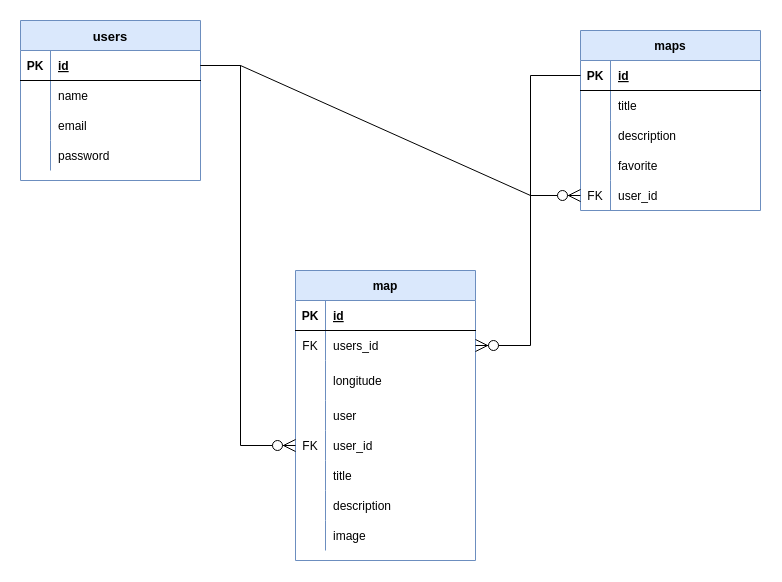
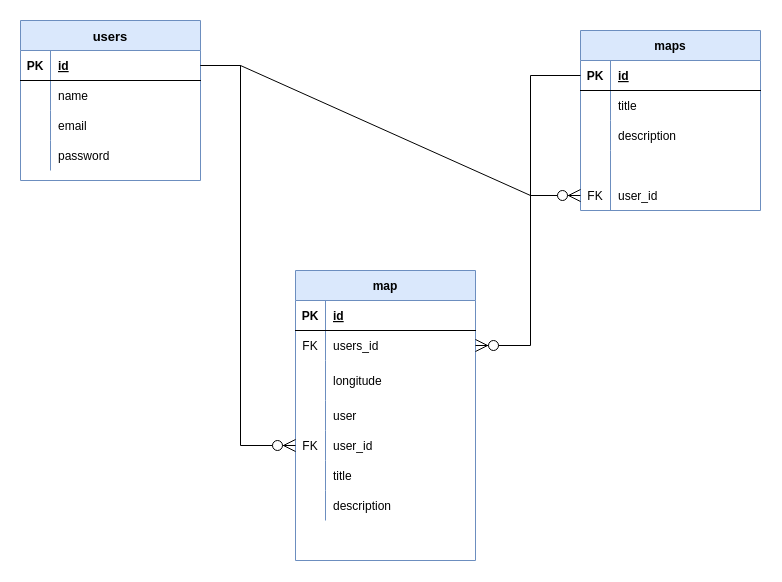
  <mxCell id="0" />
  <mxCell id="1" parent="0" />
  <mxCell id="2" value="users" style="shape=table;startSize=30;container=1;collapsible=1;childLayout=tableLayout;fixedRows=1;rowLines=0;fontStyle=1;align=center;resizeLast=1;fillColor=#dae8fc;strokeColor=#6c8ebf;fontSize=13;" parent="1" vertex="1"><mxGeometry x="20" y="20" width="180" height="160" as="geometry" /></mxCell>
  <mxCell id="3" value="" style="shape=partialRectangle;collapsible=0;dropTarget=0;pointerEvents=0;fillColor=none;top=0;left=0;bottom=1;right=0;points=[[0,0.5],[1,0.5]];portConstraint=eastwest;" parent="2" vertex="1"><mxGeometry y="30" width="180" height="30" as="geometry" /></mxCell>
  <mxCell id="4" value="PK" style="shape=partialRectangle;connectable=0;fillColor=none;top=0;left=0;bottom=0;right=0;fontStyle=1;overflow=hidden;" parent="3" vertex="1"><mxGeometry width="30" height="30" as="geometry"><mxRectangle width="30" height="30" as="alternateBounds" /></mxGeometry></mxCell>
  <mxCell id="5" value="id" style="shape=partialRectangle;connectable=0;fillColor=none;top=0;left=0;bottom=0;right=0;align=left;spacingLeft=6;fontStyle=5;overflow=hidden;" parent="3" vertex="1"><mxGeometry x="30" width="150" height="30" as="geometry"><mxRectangle width="150" height="30" as="alternateBounds" /></mxGeometry></mxCell>
  <mxCell id="6" value="" style="shape=partialRectangle;collapsible=0;dropTarget=0;pointerEvents=0;fillColor=none;top=0;left=0;bottom=0;right=0;points=[[0,0.5],[1,0.5]];portConstraint=eastwest;" parent="2" vertex="1"><mxGeometry y="60" width="180" height="30" as="geometry" /></mxCell>
  <mxCell id="7" value="" style="shape=partialRectangle;connectable=0;fillColor=none;top=0;left=0;bottom=0;right=0;editable=1;overflow=hidden;" parent="6" vertex="1"><mxGeometry width="30" height="30" as="geometry"><mxRectangle width="30" height="30" as="alternateBounds" /></mxGeometry></mxCell>
  <mxCell id="8" value="name" style="shape=partialRectangle;connectable=0;fillColor=none;top=0;left=0;bottom=0;right=0;align=left;spacingLeft=6;overflow=hidden;" parent="6" vertex="1"><mxGeometry x="30" width="150" height="30" as="geometry"><mxRectangle width="150" height="30" as="alternateBounds" /></mxGeometry></mxCell>
  <mxCell id="9" value="" style="shape=partialRectangle;collapsible=0;dropTarget=0;pointerEvents=0;fillColor=none;top=0;left=0;bottom=0;right=0;points=[[0,0.5],[1,0.5]];portConstraint=eastwest;" parent="2" vertex="1"><mxGeometry y="90" width="180" height="30" as="geometry" /></mxCell>
  <mxCell id="10" value="" style="shape=partialRectangle;connectable=0;fillColor=none;top=0;left=0;bottom=0;right=0;editable=1;overflow=hidden;" parent="9" vertex="1"><mxGeometry width="30" height="30" as="geometry"><mxRectangle width="30" height="30" as="alternateBounds" /></mxGeometry></mxCell>
  <mxCell id="11" value="email" style="shape=partialRectangle;connectable=0;fillColor=none;top=0;left=0;bottom=0;right=0;align=left;spacingLeft=6;overflow=hidden;" parent="9" vertex="1"><mxGeometry x="30" width="150" height="30" as="geometry"><mxRectangle width="150" height="30" as="alternateBounds" /></mxGeometry></mxCell>
  <mxCell id="12" value="" style="shape=partialRectangle;collapsible=0;dropTarget=0;pointerEvents=0;fillColor=none;top=0;left=0;bottom=0;right=0;points=[[0,0.5],[1,0.5]];portConstraint=eastwest;" parent="2" vertex="1"><mxGeometry y="120" width="180" height="30" as="geometry" /></mxCell>
  <mxCell id="13" value="" style="shape=partialRectangle;connectable=0;fillColor=none;top=0;left=0;bottom=0;right=0;editable=1;overflow=hidden;" parent="12" vertex="1"><mxGeometry width="30" height="30" as="geometry"><mxRectangle width="30" height="30" as="alternateBounds" /></mxGeometry></mxCell>
  <mxCell id="14" value="password" style="shape=partialRectangle;connectable=0;fillColor=none;top=0;left=0;bottom=0;right=0;align=left;spacingLeft=6;overflow=hidden;" parent="12" vertex="1"><mxGeometry x="30" width="150" height="30" as="geometry"><mxRectangle width="150" height="30" as="alternateBounds" /></mxGeometry></mxCell>
  <mxCell id="15" value="maps" style="shape=table;startSize=30;container=1;collapsible=1;childLayout=tableLayout;fixedRows=1;rowLines=0;fontStyle=1;align=center;resizeLast=1;fillColor=#dae8fc;strokeColor=#6c8ebf;" parent="1" vertex="1"><mxGeometry x="580" y="30" width="180" height="180" as="geometry" /></mxCell>
  <mxCell id="16" value="" style="shape=partialRectangle;collapsible=0;dropTarget=0;pointerEvents=0;fillColor=none;top=0;left=0;bottom=1;right=0;points=[[0,0.5],[1,0.5]];portConstraint=eastwest;" parent="15" vertex="1"><mxGeometry y="30" width="180" height="30" as="geometry" /></mxCell>
  <mxCell id="17" value="PK" style="shape=partialRectangle;connectable=0;fillColor=none;top=0;left=0;bottom=0;right=0;fontStyle=1;overflow=hidden;" parent="16" vertex="1"><mxGeometry width="30" height="30" as="geometry"><mxRectangle width="30" height="30" as="alternateBounds" /></mxGeometry></mxCell>
  <mxCell id="18" value="id" style="shape=partialRectangle;connectable=0;fillColor=none;top=0;left=0;bottom=0;right=0;align=left;spacingLeft=6;fontStyle=5;overflow=hidden;" parent="16" vertex="1"><mxGeometry x="30" width="150" height="30" as="geometry"><mxRectangle width="150" height="30" as="alternateBounds" /></mxGeometry></mxCell>
  <mxCell id="19" value="" style="shape=partialRectangle;collapsible=0;dropTarget=0;pointerEvents=0;fillColor=none;top=0;left=0;bottom=0;right=0;points=[[0,0.5],[1,0.5]];portConstraint=eastwest;" parent="15" vertex="1"><mxGeometry y="60" width="180" height="30" as="geometry" /></mxCell>
  <mxCell id="20" value="" style="shape=partialRectangle;connectable=0;fillColor=none;top=0;left=0;bottom=0;right=0;editable=1;overflow=hidden;" parent="19" vertex="1"><mxGeometry width="30" height="30" as="geometry"><mxRectangle width="30" height="30" as="alternateBounds" /></mxGeometry></mxCell>
  <mxCell id="21" value="title" style="shape=partialRectangle;connectable=0;fillColor=none;top=0;left=0;bottom=0;right=0;align=left;spacingLeft=6;overflow=hidden;" parent="19" vertex="1"><mxGeometry x="30" width="150" height="30" as="geometry"><mxRectangle width="150" height="30" as="alternateBounds" /></mxGeometry></mxCell>
  <mxCell id="22" value="" style="shape=partialRectangle;collapsible=0;dropTarget=0;pointerEvents=0;fillColor=none;top=0;left=0;bottom=0;right=0;points=[[0,0.5],[1,0.5]];portConstraint=eastwest;" parent="15" vertex="1"><mxGeometry y="90" width="180" height="30" as="geometry" /></mxCell>
  <mxCell id="23" value="" style="shape=partialRectangle;connectable=0;fillColor=none;top=0;left=0;bottom=0;right=0;editable=1;overflow=hidden;" parent="22" vertex="1"><mxGeometry width="30" height="30" as="geometry"><mxRectangle width="30" height="30" as="alternateBounds" /></mxGeometry></mxCell>
  <mxCell id="24" value="description" style="shape=partialRectangle;connectable=0;fillColor=none;top=0;left=0;bottom=0;right=0;align=left;spacingLeft=6;overflow=hidden;" parent="22" vertex="1"><mxGeometry x="30" width="150" height="30" as="geometry"><mxRectangle width="150" height="30" as="alternateBounds" /></mxGeometry></mxCell>
  <mxCell id="25" value="" style="shape=partialRectangle;collapsible=0;dropTarget=0;pointerEvents=0;fillColor=none;top=0;left=0;bottom=0;right=0;points=[[0,0.5],[1,0.5]];portConstraint=eastwest;" parent="15" vertex="1"><mxGeometry y="120" width="180" height="30" as="geometry" /></mxCell>
  <mxCell id="26" value="" style="shape=partialRectangle;connectable=0;fillColor=none;top=0;left=0;bottom=0;right=0;editable=1;overflow=hidden;" parent="25" vertex="1"><mxGeometry width="30" height="30" as="geometry"><mxRectangle width="30" height="30" as="alternateBounds" /></mxGeometry></mxCell>
- <mxCell id="27" value="favorite" style="shape=partialRectangle;connectable=0;fillColor=none;top=0;left=0;bottom=0;right=0;align=left;spacingLeft=6;overflow=hidden;" parent="25" vertex="1"><mxGeometry x="30" width="150" height="30" as="geometry"><mxRectangle width="150" height="30" as="alternateBounds" /></mxGeometry></mxCell>
  <mxCell id="28" value="" style="shape=partialRectangle;collapsible=0;dropTarget=0;pointerEvents=0;fillColor=none;top=0;left=0;bottom=0;right=0;points=[[0,0.5],[1,0.5]];portConstraint=eastwest;" parent="15" vertex="1"><mxGeometry y="150" width="180" height="30" as="geometry" /></mxCell>
  <mxCell id="29" value="FK" style="shape=partialRectangle;connectable=0;fillColor=none;top=0;left=0;bottom=0;right=0;editable=1;overflow=hidden;" parent="28" vertex="1"><mxGeometry width="30" height="30" as="geometry"><mxRectangle width="30" height="30" as="alternateBounds" /></mxGeometry></mxCell>
  <mxCell id="30" value="user_id" style="shape=partialRectangle;connectable=0;fillColor=none;top=0;left=0;bottom=0;right=0;align=left;spacingLeft=6;overflow=hidden;" parent="28" vertex="1"><mxGeometry x="30" width="150" height="30" as="geometry"><mxRectangle width="150" height="30" as="alternateBounds" /></mxGeometry></mxCell>
  <mxCell id="31" value="map" style="shape=table;startSize=30;container=1;collapsible=1;childLayout=tableLayout;fixedRows=1;rowLines=0;fontStyle=1;align=center;resizeLast=1;fillColor=#dae8fc;strokeColor=#6c8ebf;" parent="1" vertex="1"><mxGeometry x="295" y="270" width="180" height="290" as="geometry" /></mxCell>
  <mxCell id="32" value="" style="shape=partialRectangle;collapsible=0;dropTarget=0;pointerEvents=0;fillColor=none;top=0;left=0;bottom=1;right=0;points=[[0,0.5],[1,0.5]];portConstraint=eastwest;" parent="31" vertex="1"><mxGeometry y="30" width="180" height="30" as="geometry" /></mxCell>
  <mxCell id="33" value="PK" style="shape=partialRectangle;connectable=0;fillColor=none;top=0;left=0;bottom=0;right=0;fontStyle=1;overflow=hidden;" parent="32" vertex="1"><mxGeometry width="30" height="30" as="geometry"><mxRectangle width="30" height="30" as="alternateBounds" /></mxGeometry></mxCell>
  <mxCell id="34" value="id" style="shape=partialRectangle;connectable=0;fillColor=none;top=0;left=0;bottom=0;right=0;align=left;spacingLeft=6;fontStyle=5;overflow=hidden;" parent="32" vertex="1"><mxGeometry x="30" width="150" height="30" as="geometry"><mxRectangle width="150" height="30" as="alternateBounds" /></mxGeometry></mxCell>
  <mxCell id="35" value="" style="shape=partialRectangle;collapsible=0;dropTarget=0;pointerEvents=0;fillColor=none;top=0;left=0;bottom=0;right=0;points=[[0,0.5],[1,0.5]];portConstraint=eastwest;" parent="31" vertex="1"><mxGeometry y="60" width="180" height="30" as="geometry" /></mxCell>
  <mxCell id="36" value="FK" style="shape=partialRectangle;connectable=0;fillColor=none;top=0;left=0;bottom=0;right=0;editable=1;overflow=hidden;" parent="35" vertex="1"><mxGeometry width="30" height="30" as="geometry"><mxRectangle width="30" height="30" as="alternateBounds" /></mxGeometry></mxCell>
  <mxCell id="37" value="users_id" style="shape=partialRectangle;connectable=0;fillColor=none;top=0;left=0;bottom=0;right=0;align=left;spacingLeft=6;overflow=hidden;" parent="35" vertex="1"><mxGeometry x="30" width="150" height="30" as="geometry"><mxRectangle width="150" height="30" as="alternateBounds" /></mxGeometry></mxCell>
  <mxCell id="38" value="" style="shape=partialRectangle;collapsible=0;dropTarget=0;pointerEvents=0;fillColor=none;top=0;left=0;bottom=0;right=0;points=[[0,0.5],[1,0.5]];portConstraint=eastwest;" parent="31" vertex="1"><mxGeometry y="90" width="180" height="40" as="geometry" /></mxCell>
  <mxCell id="39" value="" style="shape=partialRectangle;connectable=0;fillColor=none;top=0;left=0;bottom=0;right=0;editable=1;overflow=hidden;" parent="38" vertex="1"><mxGeometry width="30" height="40" as="geometry"><mxRectangle width="30" height="40" as="alternateBounds" /></mxGeometry></mxCell>
  <mxCell id="40" value="longitude" style="shape=partialRectangle;connectable=0;fillColor=none;top=0;left=0;bottom=0;right=0;align=left;spacingLeft=6;overflow=hidden;" parent="38" vertex="1"><mxGeometry x="30" width="150" height="40" as="geometry"><mxRectangle width="150" height="40" as="alternateBounds" /></mxGeometry></mxCell>
  <mxCell id="41" value="" style="shape=partialRectangle;collapsible=0;dropTarget=0;pointerEvents=0;fillColor=none;top=0;left=0;bottom=0;right=0;points=[[0,0.5],[1,0.5]];portConstraint=eastwest;" parent="31" vertex="1"><mxGeometry y="130" width="180" height="30" as="geometry" /></mxCell>
  <mxCell id="42" value="" style="shape=partialRectangle;connectable=0;fillColor=none;top=0;left=0;bottom=0;right=0;editable=1;overflow=hidden;" parent="41" vertex="1"><mxGeometry width="30" height="30" as="geometry"><mxRectangle width="30" height="30" as="alternateBounds" /></mxGeometry></mxCell>
  <mxCell id="43" value="user" style="shape=partialRectangle;connectable=0;fillColor=none;top=0;left=0;bottom=0;right=0;align=left;spacingLeft=6;overflow=hidden;" parent="41" vertex="1"><mxGeometry x="30" width="150" height="30" as="geometry"><mxRectangle width="150" height="30" as="alternateBounds" /></mxGeometry></mxCell>
  <mxCell id="44" value="" style="shape=partialRectangle;collapsible=0;dropTarget=0;pointerEvents=0;fillColor=none;top=0;left=0;bottom=0;right=0;points=[[0,0.5],[1,0.5]];portConstraint=eastwest;" parent="31" vertex="1"><mxGeometry y="160" width="180" height="30" as="geometry" /></mxCell>
  <mxCell id="45" value="FK" style="shape=partialRectangle;connectable=0;fillColor=none;top=0;left=0;bottom=0;right=0;editable=1;overflow=hidden;" parent="44" vertex="1"><mxGeometry width="30" height="30" as="geometry"><mxRectangle width="30" height="30" as="alternateBounds" /></mxGeometry></mxCell>
  <mxCell id="46" value="user_id" style="shape=partialRectangle;connectable=0;fillColor=none;top=0;left=0;bottom=0;right=0;align=left;spacingLeft=6;overflow=hidden;" parent="44" vertex="1"><mxGeometry x="30" width="150" height="30" as="geometry"><mxRectangle width="150" height="30" as="alternateBounds" /></mxGeometry></mxCell>
  <mxCell id="47" value="" style="shape=partialRectangle;collapsible=0;dropTarget=0;pointerEvents=0;fillColor=none;top=0;left=0;bottom=0;right=0;points=[[0,0.5],[1,0.5]];portConstraint=eastwest;" vertex="1" parent="31"><mxGeometry y="190" width="180" height="30" as="geometry" /></mxCell>
  <mxCell id="48" value="" style="shape=partialRectangle;connectable=0;fillColor=none;top=0;left=0;bottom=0;right=0;editable=1;overflow=hidden;" vertex="1" parent="47"><mxGeometry width="30" height="30" as="geometry"><mxRectangle width="30" height="30" as="alternateBounds" /></mxGeometry></mxCell>
  <mxCell id="49" value="title" style="shape=partialRectangle;connectable=0;fillColor=none;top=0;left=0;bottom=0;right=0;align=left;spacingLeft=6;overflow=hidden;" vertex="1" parent="47"><mxGeometry x="30" width="150" height="30" as="geometry"><mxRectangle width="150" height="30" as="alternateBounds" /></mxGeometry></mxCell>
  <mxCell id="50" value="" style="shape=partialRectangle;collapsible=0;dropTarget=0;pointerEvents=0;fillColor=none;top=0;left=0;bottom=0;right=0;points=[[0,0.5],[1,0.5]];portConstraint=eastwest;" vertex="1" parent="31"><mxGeometry y="220" width="180" height="30" as="geometry" /></mxCell>
  <mxCell id="51" value="" style="shape=partialRectangle;connectable=0;fillColor=none;top=0;left=0;bottom=0;right=0;editable=1;overflow=hidden;" vertex="1" parent="50"><mxGeometry width="30" height="30" as="geometry"><mxRectangle width="30" height="30" as="alternateBounds" /></mxGeometry></mxCell>
  <mxCell id="52" value="description" style="shape=partialRectangle;connectable=0;fillColor=none;top=0;left=0;bottom=0;right=0;align=left;spacingLeft=6;overflow=hidden;" vertex="1" parent="50"><mxGeometry x="30" width="150" height="30" as="geometry"><mxRectangle width="150" height="30" as="alternateBounds" /></mxGeometry></mxCell>
  <mxCell id="53" value="" style="shape=partialRectangle;collapsible=0;dropTarget=0;pointerEvents=0;fillColor=none;top=0;left=0;bottom=0;right=0;points=[[0,0.5],[1,0.5]];portConstraint=eastwest;" vertex="1" parent="31"><mxGeometry y="250" width="180" height="30" as="geometry" /></mxCell>
  <mxCell id="54" value="" style="shape=partialRectangle;connectable=0;fillColor=none;top=0;left=0;bottom=0;right=0;editable=1;overflow=hidden;" vertex="1" parent="53"><mxGeometry width="30" height="30" as="geometry"><mxRectangle width="30" height="30" as="alternateBounds" /></mxGeometry></mxCell>
- <mxCell id="55" value="image" style="shape=partialRectangle;connectable=0;fillColor=none;top=0;left=0;bottom=0;right=0;align=left;spacingLeft=6;overflow=hidden;" vertex="1" parent="53"><mxGeometry x="30" width="150" height="30" as="geometry"><mxRectangle width="150" height="30" as="alternateBounds" /></mxGeometry></mxCell>
  <mxCell id="56" value="" style="fontSize=12;html=1;endArrow=ERzeroToMany;endFill=1;rounded=0;entryX=0;entryY=0.5;entryDx=0;entryDy=0;exitX=1;exitY=0.5;exitDx=0;exitDy=0;strokeWidth=1;endSize=10;" edge="1" parent="1" source="3" target="28"><mxGeometry width="100" height="100" relative="1" as="geometry"><mxPoint x="210" y="320" as="sourcePoint" /><mxPoint x="310" y="220" as="targetPoint" /><Array as="points"><mxPoint x="240" y="65" /><mxPoint x="530" y="195" /></Array></mxGeometry></mxCell>
  <mxCell id="57" value="" style="fontSize=12;html=1;endArrow=ERzeroToMany;endFill=1;rounded=0;exitX=1;exitY=0.5;exitDx=0;exitDy=0;strokeWidth=1;endSize=10;entryX=0;entryY=0.5;entryDx=0;entryDy=0;" edge="1" parent="1" source="3" target="44"><mxGeometry width="100" height="100" relative="1" as="geometry"><mxPoint x="210" y="75" as="sourcePoint" /><mxPoint x="580" y="270" as="targetPoint" /><Array as="points"><mxPoint x="240" y="65" /><mxPoint x="240" y="445" /></Array></mxGeometry></mxCell>
  <mxCell id="58" value="" style="fontSize=12;html=1;endArrow=ERzeroToMany;endFill=1;rounded=0;exitX=0;exitY=0.5;exitDx=0;exitDy=0;strokeWidth=1;endSize=10;entryX=1;entryY=0.5;entryDx=0;entryDy=0;" edge="1" parent="1" source="16" target="35"><mxGeometry width="100" height="100" relative="1" as="geometry"><mxPoint x="210" y="75" as="sourcePoint" /><mxPoint x="305" y="455" as="targetPoint" /><Array as="points"><mxPoint x="530" y="75" /><mxPoint x="530" y="345" /></Array></mxGeometry></mxCell>
